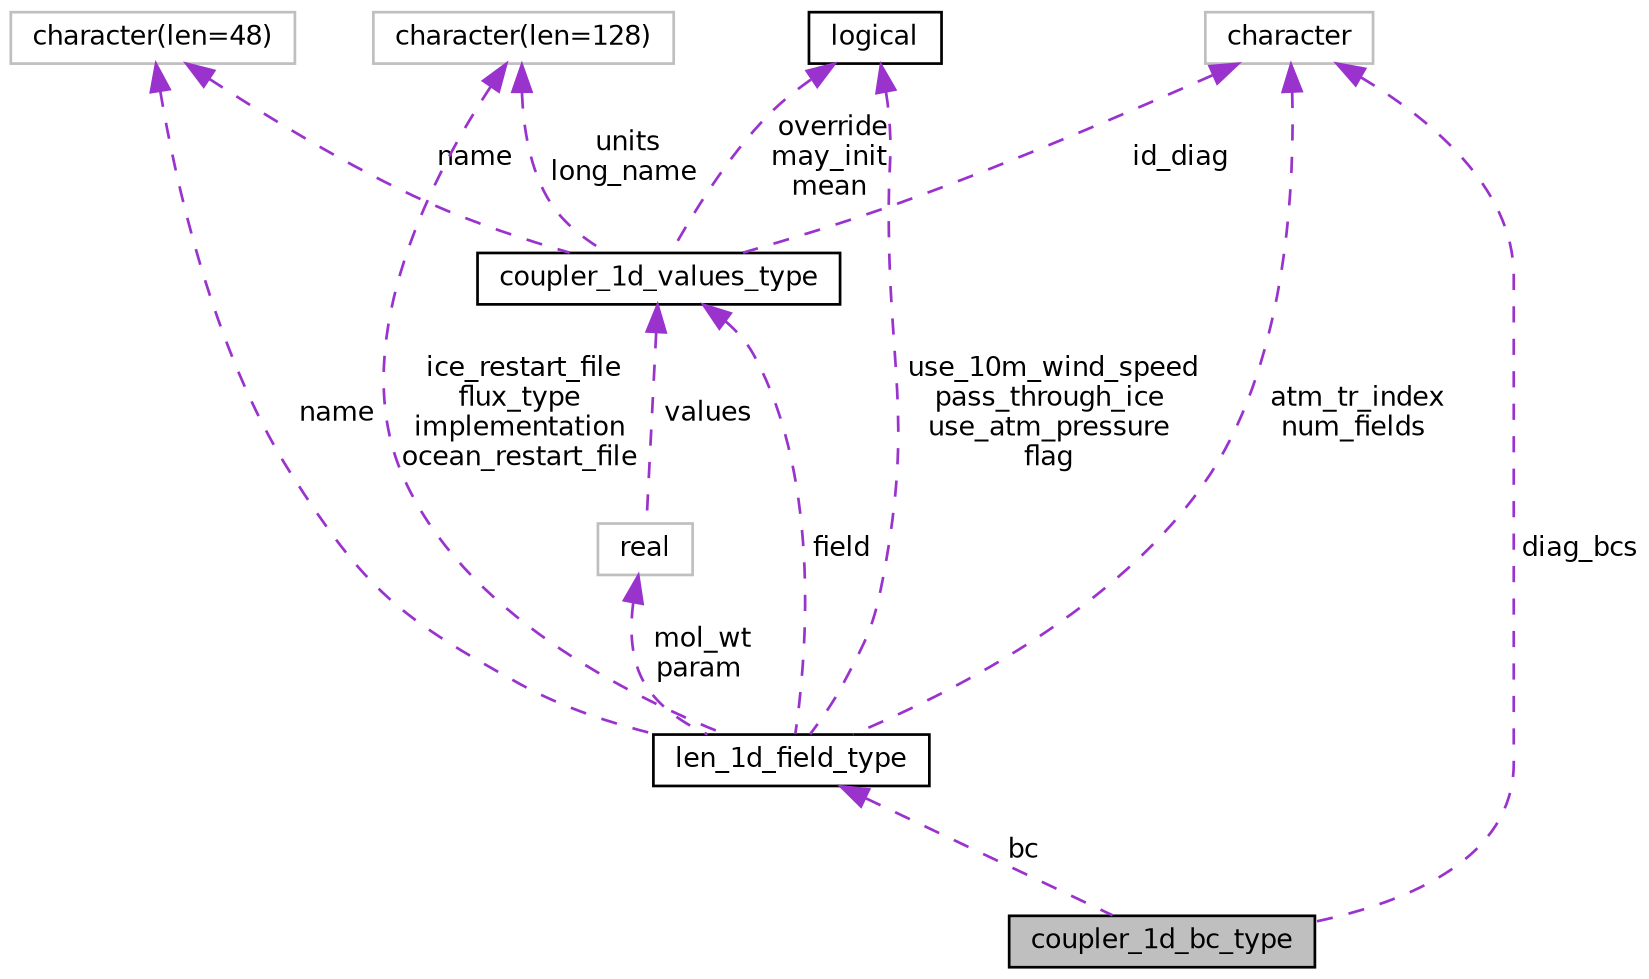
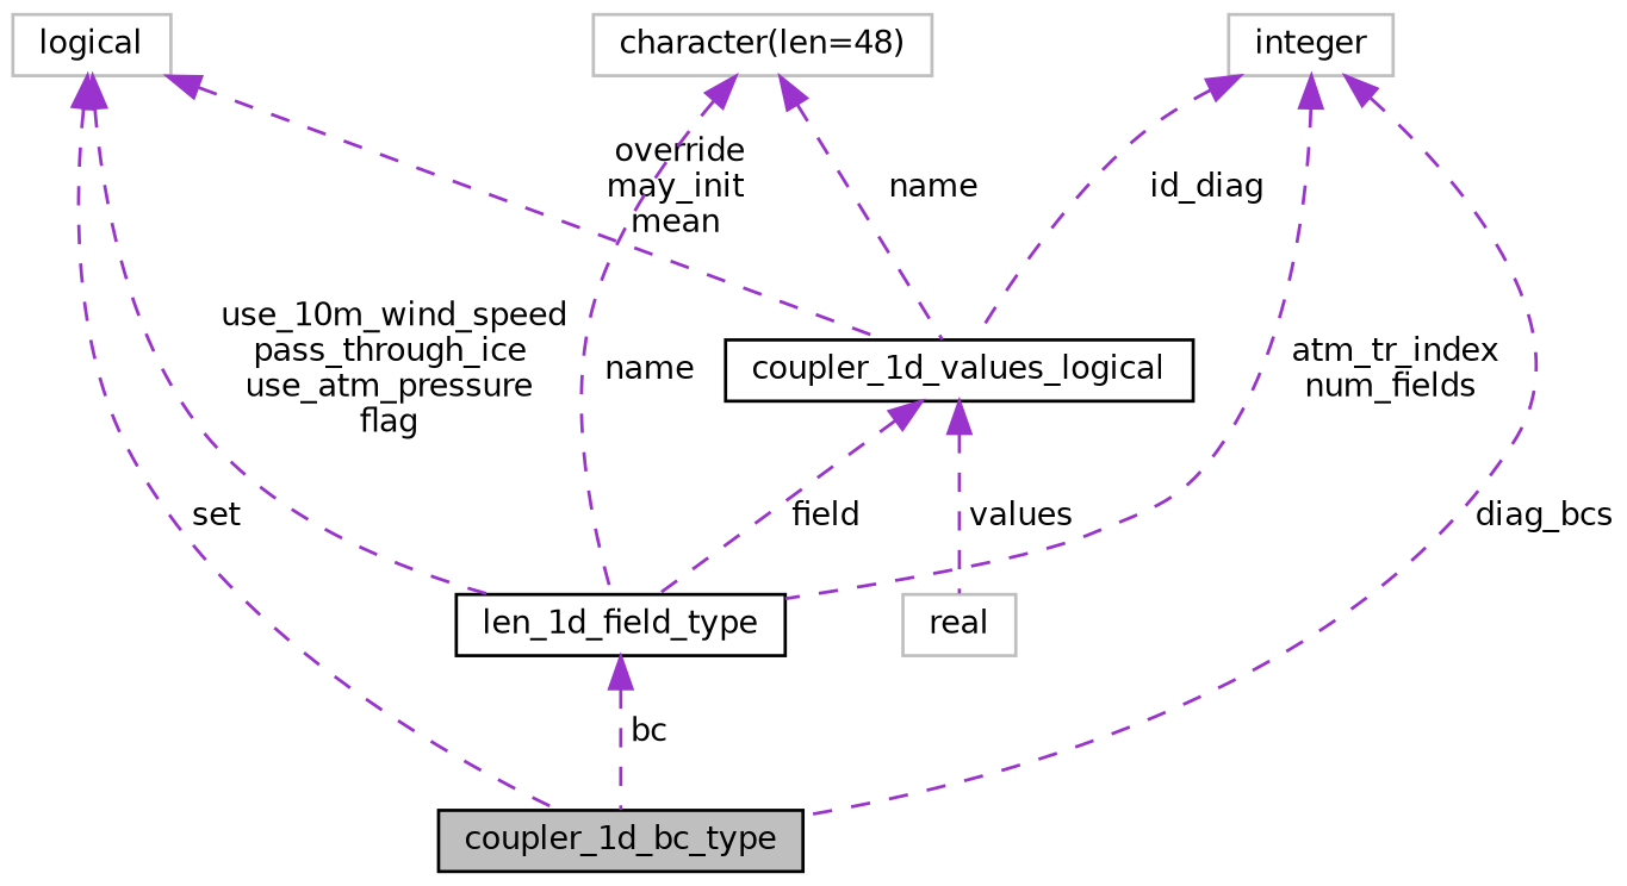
  digraph {
    node [color=grey75 fillcolor=white fontname=Helvetica fontsize=10 shape=record style=filled]
    edge [color=darkorchid3 dir=back fontname=Helvetica fontsize=10 labelfontname=Helvetica labelfontsize=10 style=dashed]
    n1 [color=black fillcolor=grey75 fontcolor=black height=0.2 label=coupler_1d_bc_type width=0.4]
-   n2 [color=black height=0.2 label=logical width=0.4]
+   n2 [height=0.2 label=logical width=0.4]
    n3 [color=black height=0.2 label=len_1d_field_type width=0.4]
-   n4 [color=black height=0.2 label=coupler_1d_values_type width=0.4]
+   n4 [color=black height=0.2 label=coupler_1d_values_logical width=0.4]
    n5 [height=0.2 label=real width=0.4]
    n6 [height=0.2 label="character(len=48)" width=0.4]
-   n7 [height=0.2 label="character(len=128)" width=0.4]
-   n8 [height=0.2 label=character width=0.4]
+   n8 [height=0.2 label=integer width=0.4]
+   n2 -> n1 [label=" set"]
    n2 -> n3 [label=" use_10m_wind_speed\npass_through_ice\nuse_atm_pressure\nflag"]
    n2 -> n4 [label=" override\nmay_init\nmean"]
    n3 -> n1 [label=" bc"]
    n4 -> n3 [label=" field"]
    n4 -> n5 [label=" values"]
-   n5 -> n3 [label=" mol_wt\nparam"]
    n6 -> n3 [label=" name"]
    n6 -> n4 [label=" name"]
-   n7 -> n3 [label=" ice_restart_file\nflux_type\nimplementation\nocean_restart_file"]
-   n7 -> n4 [label=" units\nlong_name"]
    n8 -> n1 [label=" diag_bcs"]
    n8 -> n3 [label=" atm_tr_index\nnum_fields"]
    n8 -> n4 [label=" id_diag"]
  }
